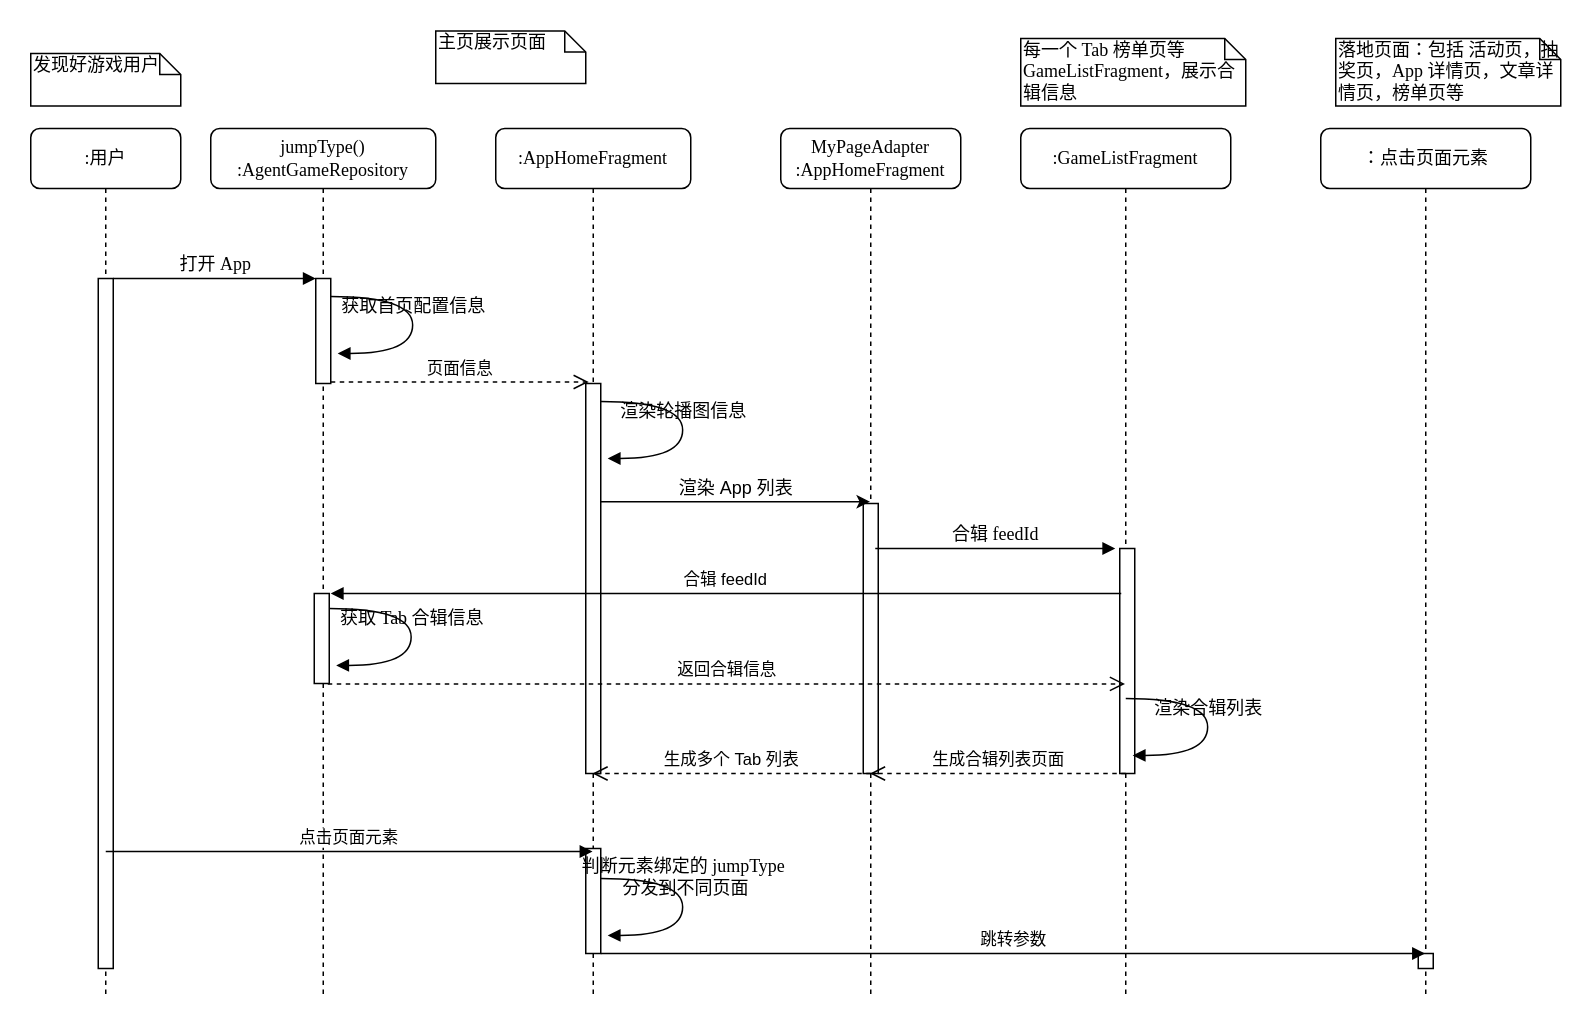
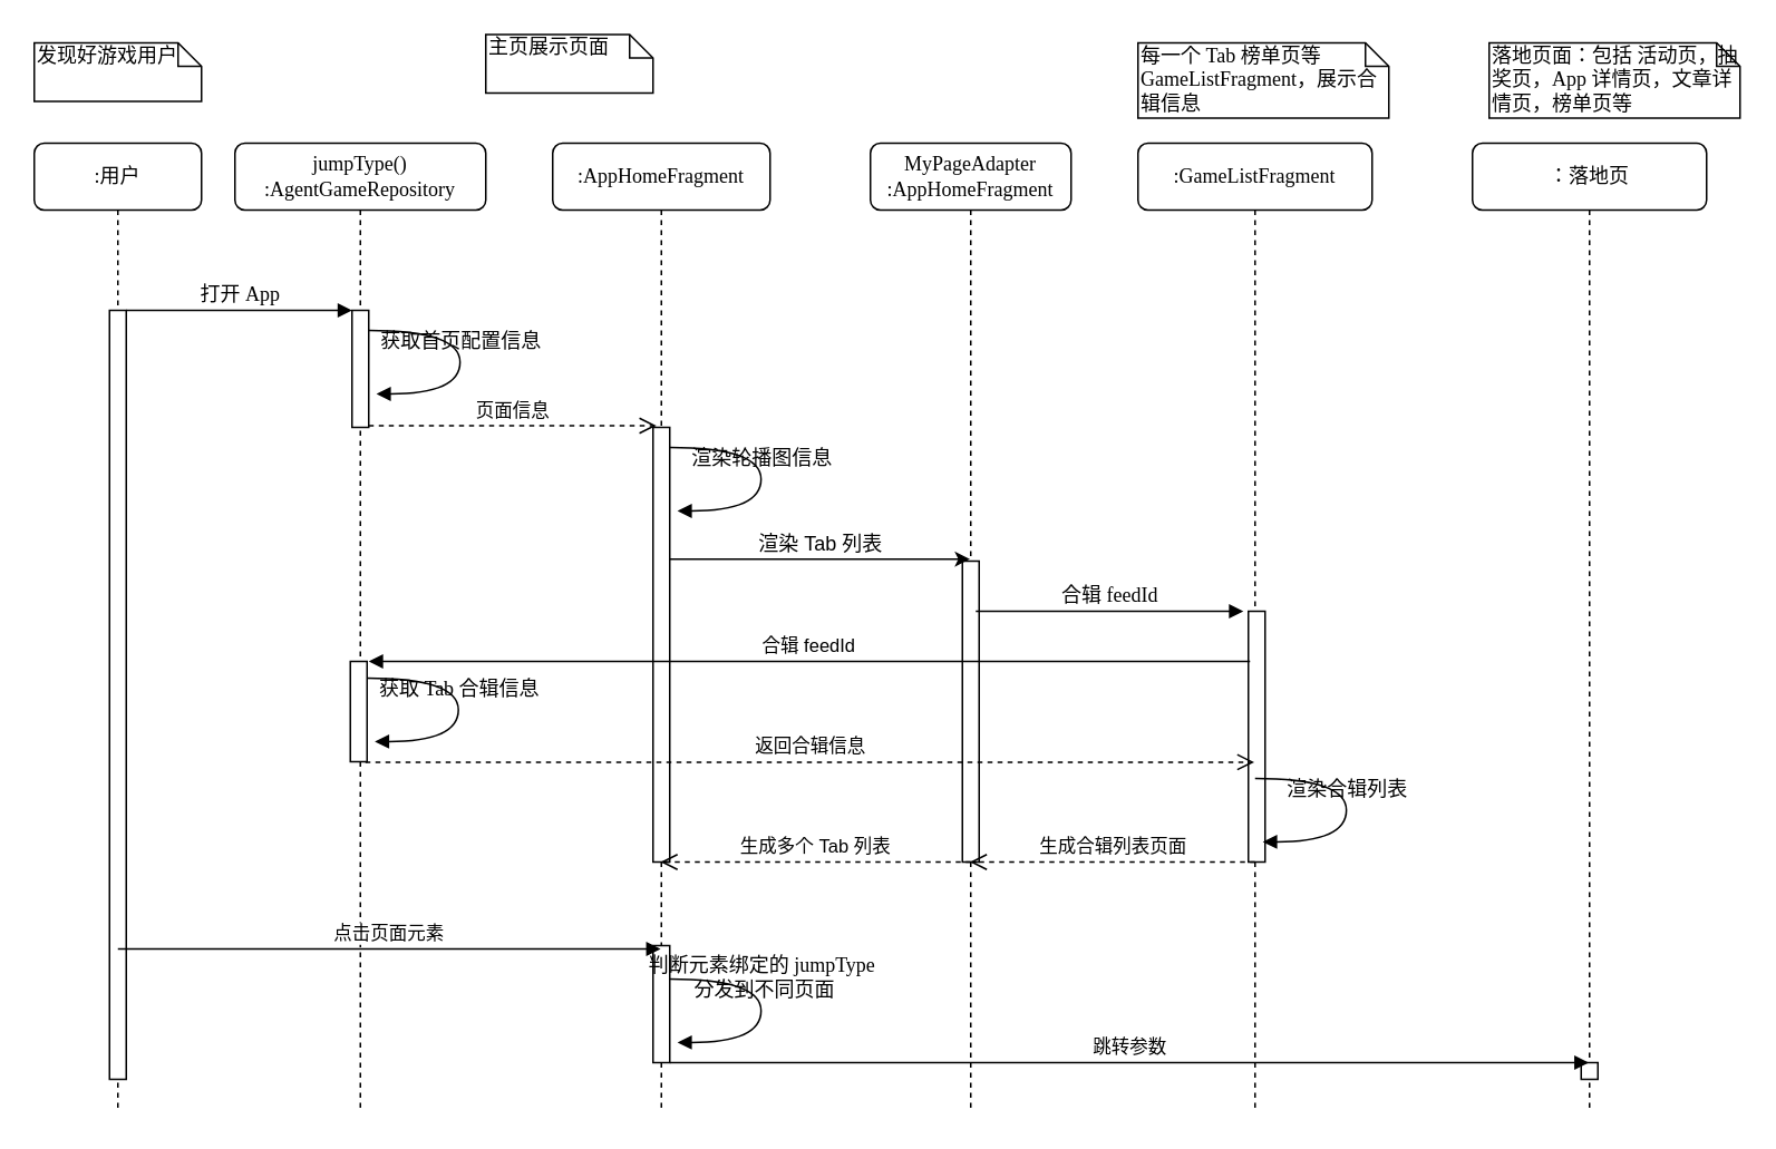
  <mxCell id="0" />
  <mxCell id="1" parent="0" />
  <mxCell id="2" value="jumpType()&lt;br&gt;:AgentGameRepository" style="shape=umlLifeline;perimeter=lifelinePerimeter;whiteSpace=wrap;html=1;container=1;collapsible=0;recursiveResize=0;outlineConnect=0;rounded=1;shadow=0;comic=0;labelBackgroundColor=none;strokeWidth=1;fontFamily=Verdana;fontSize=12;align=center;" parent="1" vertex="1"><mxGeometry x="140" y="85" width="150" height="580" as="geometry" /></mxCell>
  <mxCell id="3" value="" style="html=1;points=[];perimeter=orthogonalPerimeter;rounded=0;shadow=0;comic=0;labelBackgroundColor=none;strokeWidth=1;fontFamily=Verdana;fontSize=12;align=center;" parent="2" vertex="1"><mxGeometry x="70" y="100" width="10" height="70" as="geometry" /></mxCell>
  <mxCell id="4" value=":GameListFragment" style="shape=umlLifeline;perimeter=lifelinePerimeter;whiteSpace=wrap;html=1;container=1;collapsible=0;recursiveResize=0;outlineConnect=0;rounded=1;shadow=0;comic=0;labelBackgroundColor=none;strokeWidth=1;fontFamily=Verdana;fontSize=12;align=center;" parent="1" vertex="1"><mxGeometry x="680" y="85" width="140" height="580" as="geometry" /></mxCell>
  <mxCell id="5" value="" style="html=1;points=[];perimeter=orthogonalPerimeter;rounded=0;shadow=0;comic=0;labelBackgroundColor=none;strokeWidth=1;fontFamily=Verdana;fontSize=12;align=center;" vertex="1" parent="4"><mxGeometry x="66" y="280" width="10" height="150" as="geometry" /></mxCell>
  <mxCell id="6" value=":用户" style="shape=umlLifeline;perimeter=lifelinePerimeter;whiteSpace=wrap;html=1;container=1;collapsible=0;recursiveResize=0;outlineConnect=0;rounded=1;shadow=0;comic=0;labelBackgroundColor=none;strokeWidth=1;fontFamily=Verdana;fontSize=12;align=center;" parent="1" vertex="1"><mxGeometry x="20" y="85" width="100" height="580" as="geometry" /></mxCell>
  <mxCell id="7" value="" style="html=1;points=[];perimeter=orthogonalPerimeter;rounded=0;shadow=0;comic=0;labelBackgroundColor=none;strokeWidth=1;fontFamily=Verdana;fontSize=12;align=center;" parent="6" vertex="1"><mxGeometry x="45" y="100" width="10" height="460" as="geometry" /></mxCell>
  <mxCell id="8" value="打开 App" style="html=1;verticalAlign=bottom;endArrow=block;entryX=0;entryY=0;labelBackgroundColor=none;fontFamily=Verdana;fontSize=12;edgeStyle=elbowEdgeStyle;elbow=vertical;" parent="1" source="7" target="3" edge="1"><mxGeometry relative="1" as="geometry"><mxPoint x="140" y="195" as="sourcePoint" /><Array as="points"><mxPoint x="110" y="185" /><mxPoint x="100" y="195" /></Array></mxGeometry></mxCell>
- <mxCell id="9" value="发现好游戏用户" style="shape=note;whiteSpace=wrap;html=1;size=14;verticalAlign=top;align=left;spacingTop=-6;rounded=0;shadow=0;comic=0;labelBackgroundColor=none;strokeWidth=1;fontFamily=Verdana;fontSize=12" parent="1" vertex="1"><mxGeometry x="20" y="35" width="100" height="35" as="geometry" /></mxCell>
+ <mxCell id="9" value="发现好游戏用户" style="shape=note;whiteSpace=wrap;html=1;size=14;verticalAlign=top;align=left;spacingTop=-6;rounded=0;shadow=0;comic=0;labelBackgroundColor=none;strokeWidth=1;fontFamily=Verdana;fontSize=12" parent="1" vertex="1"><mxGeometry x="20" y="25" width="100" height="35" as="geometry" /></mxCell>
  <mxCell id="10" value="每一个 Tab 榜单页等 GameListFragment，展示合辑信息" style="shape=note;whiteSpace=wrap;html=1;size=14;verticalAlign=top;align=left;spacingTop=-6;rounded=0;shadow=0;comic=0;labelBackgroundColor=none;strokeWidth=1;fontFamily=Verdana;fontSize=12" parent="1" vertex="1"><mxGeometry x="680" y="25" width="150" height="45" as="geometry" /></mxCell>
  <mxCell id="11" value="获取首页配置信息&lt;br&gt;" style="html=1;verticalAlign=bottom;endArrow=block;labelBackgroundColor=none;fontFamily=Verdana;fontSize=12;elbow=vertical;edgeStyle=orthogonalEdgeStyle;curved=1;entryX=1;entryY=0.286;entryPerimeter=0;exitX=1.038;exitY=0.345;exitPerimeter=0;" edge="1" parent="1"><mxGeometry relative="1" as="geometry"><mxPoint x="220" y="197.08" as="sourcePoint" /><mxPoint x="224.62" y="235" as="targetPoint" /><Array as="points"><mxPoint x="274.62" y="196.98" /><mxPoint x="274.62" y="234.98" /></Array></mxGeometry></mxCell>
  <mxCell id="12" value=":AppHomeFragment" style="shape=umlLifeline;perimeter=lifelinePerimeter;whiteSpace=wrap;html=1;container=1;collapsible=0;recursiveResize=0;outlineConnect=0;rounded=1;shadow=0;comic=0;labelBackgroundColor=none;strokeWidth=1;fontFamily=Verdana;fontSize=12;align=center;" vertex="1" parent="1"><mxGeometry x="330" y="85" width="130" height="580" as="geometry" /></mxCell>
  <mxCell id="13" value="" style="html=1;points=[];perimeter=orthogonalPerimeter;rounded=0;shadow=0;comic=0;labelBackgroundColor=none;strokeWidth=1;fontFamily=Verdana;fontSize=12;align=center;" vertex="1" parent="12"><mxGeometry x="60" y="170" width="10" height="260" as="geometry" /></mxCell>
  <mxCell id="14" value="" style="html=1;points=[];perimeter=orthogonalPerimeter;" vertex="1" parent="12"><mxGeometry x="60" y="480" width="10" height="70" as="geometry" /></mxCell>
  <mxCell id="15" value="主页展示页面" style="shape=note;whiteSpace=wrap;html=1;size=14;verticalAlign=top;align=left;spacingTop=-6;rounded=0;shadow=0;comic=0;labelBackgroundColor=none;strokeWidth=1;fontFamily=Verdana;fontSize=12" vertex="1" parent="1"><mxGeometry x="290" y="20" width="100" height="35" as="geometry" /></mxCell>
  <mxCell id="16" value="渲染轮播图信息" style="html=1;verticalAlign=bottom;endArrow=block;labelBackgroundColor=none;fontFamily=Verdana;fontSize=12;elbow=vertical;edgeStyle=orthogonalEdgeStyle;curved=1;entryX=1;entryY=0.286;entryPerimeter=0;exitX=1.038;exitY=0.345;exitPerimeter=0;" edge="1" parent="1"><mxGeometry relative="1" as="geometry"><mxPoint x="400" y="267.08" as="sourcePoint" /><mxPoint x="404.62" y="305" as="targetPoint" /><Array as="points"><mxPoint x="454.62" y="266.98" /><mxPoint x="454.62" y="304.98" /></Array></mxGeometry></mxCell>
  <mxCell id="17" value="MyPageAdapter&lt;br&gt;:AppHomeFragment" style="shape=umlLifeline;perimeter=lifelinePerimeter;whiteSpace=wrap;html=1;container=1;collapsible=0;recursiveResize=0;outlineConnect=0;rounded=1;shadow=0;comic=0;labelBackgroundColor=none;strokeWidth=1;fontFamily=Verdana;fontSize=12;align=center;" vertex="1" parent="1"><mxGeometry x="520" y="85" width="120" height="580" as="geometry" /></mxCell>
  <mxCell id="18" value="" style="html=1;points=[];perimeter=orthogonalPerimeter;rounded=0;shadow=0;comic=0;labelBackgroundColor=none;strokeWidth=1;fontFamily=Verdana;fontSize=12;align=center;" vertex="1" parent="17"><mxGeometry x="55" y="250" width="10" height="180" as="geometry" /></mxCell>
  <mxCell id="19" value="" style="endArrow=classic;html=1;exitX=1;exitY=0.395;exitDx=0;exitDy=0;exitPerimeter=0;" edge="1" parent="1"><mxGeometry width="50" height="50" relative="1" as="geometry"><mxPoint x="400" y="333.8" as="sourcePoint" /><mxPoint x="579.5" y="333.8" as="targetPoint" /></mxGeometry></mxCell>
- <mxCell id="20" value="渲染 App 列表" style="text;html=1;align=center;verticalAlign=middle;resizable=0;points=[];autosize=1;" vertex="1" parent="1"><mxGeometry x="445" y="315" width="90" height="20" as="geometry" /></mxCell>
+ <mxCell id="20" value="渲染 Tab 列表" style="text;html=1;align=center;verticalAlign=middle;resizable=0;points=[];autosize=1;" vertex="1" parent="1"><mxGeometry x="445" y="315" width="90" height="20" as="geometry" /></mxCell>
  <mxCell id="21" value="合辑 feedId" style="html=1;verticalAlign=bottom;endArrow=block;labelBackgroundColor=none;fontFamily=Verdana;fontSize=12;edgeStyle=elbowEdgeStyle;elbow=vertical;" edge="1" parent="1"><mxGeometry relative="1" as="geometry"><mxPoint x="583" y="365" as="sourcePoint" /><Array as="points" /><mxPoint x="743" y="365" as="targetPoint" /></mxGeometry></mxCell>
  <mxCell id="22" value="页面信息" style="html=1;verticalAlign=bottom;endArrow=open;dashed=1;endSize=8;entryX=0.2;entryY=-0.015;entryDx=0;entryDy=0;entryPerimeter=0;" edge="1" parent="1"><mxGeometry relative="1" as="geometry"><mxPoint x="220" y="254" as="sourcePoint" /><mxPoint x="392" y="254" as="targetPoint" /></mxGeometry></mxCell>
  <mxCell id="23" value="合辑 feedId" style="html=1;verticalAlign=bottom;endArrow=block;exitX=0.1;exitY=0.2;exitDx=0;exitDy=0;exitPerimeter=0;" edge="1" parent="1" source="5"><mxGeometry width="80" relative="1" as="geometry"><mxPoint x="270" y="535" as="sourcePoint" /><mxPoint x="220" y="395" as="targetPoint" /></mxGeometry></mxCell>
  <mxCell id="24" value="" style="html=1;points=[];perimeter=orthogonalPerimeter;" vertex="1" parent="1"><mxGeometry x="209" y="395" width="10" height="60" as="geometry" /></mxCell>
  <mxCell id="25" value="获取 Tab 合辑信息&lt;br&gt;" style="html=1;verticalAlign=bottom;endArrow=block;labelBackgroundColor=none;fontFamily=Verdana;fontSize=12;elbow=vertical;edgeStyle=orthogonalEdgeStyle;curved=1;entryX=1;entryY=0.286;entryPerimeter=0;exitX=1.038;exitY=0.345;exitPerimeter=0;" edge="1" parent="1"><mxGeometry relative="1" as="geometry"><mxPoint x="219" y="405" as="sourcePoint" /><mxPoint x="223.62" y="442.92" as="targetPoint" /><Array as="points"><mxPoint x="273.62" y="404.9" /><mxPoint x="273.62" y="442.9" /></Array></mxGeometry></mxCell>
  <mxCell id="26" value="返回合辑信息" style="html=1;verticalAlign=bottom;endArrow=open;dashed=1;endSize=8;exitX=0.9;exitY=0.738;exitDx=0;exitDy=0;exitPerimeter=0;" edge="1" parent="1"><mxGeometry relative="1" as="geometry"><mxPoint x="218" y="455.28" as="sourcePoint" /><mxPoint x="749.5" y="455.28" as="targetPoint" /></mxGeometry></mxCell>
  <mxCell id="27" value="渲染合辑列表" style="html=1;verticalAlign=bottom;endArrow=block;labelBackgroundColor=none;fontFamily=Verdana;fontSize=12;elbow=vertical;edgeStyle=orthogonalEdgeStyle;curved=1;entryX=1;entryY=0.286;entryPerimeter=0;exitX=1.038;exitY=0.345;exitPerimeter=0;" edge="1" parent="1"><mxGeometry relative="1" as="geometry"><mxPoint x="750" y="465" as="sourcePoint" /><mxPoint x="754.62" y="502.92" as="targetPoint" /><Array as="points"><mxPoint x="804.62" y="464.9" /><mxPoint x="804.62" y="502.9" /></Array></mxGeometry></mxCell>
  <mxCell id="28" value="生成合辑列表页面" style="html=1;verticalAlign=bottom;endArrow=open;dashed=1;endSize=8;" edge="1" parent="1" target="17"><mxGeometry relative="1" as="geometry"><mxPoint x="750" y="515" as="sourcePoint" /><mxPoint x="670" y="515" as="targetPoint" /></mxGeometry></mxCell>
  <mxCell id="29" value="生成多个 Tab 列表" style="html=1;verticalAlign=bottom;endArrow=open;dashed=1;endSize=8;" edge="1" parent="1" target="12"><mxGeometry relative="1" as="geometry"><mxPoint x="580" y="515" as="sourcePoint" /><mxPoint x="500" y="515" as="targetPoint" /></mxGeometry></mxCell>
  <mxCell id="30" value="点击页面元素" style="html=1;verticalAlign=bottom;endArrow=block;" edge="1" parent="1"><mxGeometry width="80" relative="1" as="geometry"><mxPoint x="70" y="567" as="sourcePoint" /><mxPoint x="394.5" y="567" as="targetPoint" /></mxGeometry></mxCell>
- <mxCell id="31" value="：点击页面元素" style="shape=umlLifeline;perimeter=lifelinePerimeter;whiteSpace=wrap;html=1;container=1;collapsible=0;recursiveResize=0;outlineConnect=0;rounded=1;shadow=0;comic=0;labelBackgroundColor=none;strokeWidth=1;fontFamily=Verdana;fontSize=12;align=center;" vertex="1" parent="1"><mxGeometry x="880" y="85" width="140" height="580" as="geometry" /></mxCell>
+ <mxCell id="31" value="：落地页" style="shape=umlLifeline;perimeter=lifelinePerimeter;whiteSpace=wrap;html=1;container=1;collapsible=0;recursiveResize=0;outlineConnect=0;rounded=1;shadow=0;comic=0;labelBackgroundColor=none;strokeWidth=1;fontFamily=Verdana;fontSize=12;align=center;" vertex="1" parent="1"><mxGeometry x="880" y="85" width="140" height="580" as="geometry" /></mxCell>
  <mxCell id="32" value="落地页面：包括 活动页，抽奖页，App 详情页，文章详情页，榜单页等" style="shape=note;whiteSpace=wrap;html=1;size=14;verticalAlign=top;align=left;spacingTop=-6;rounded=0;shadow=0;comic=0;labelBackgroundColor=none;strokeWidth=1;fontFamily=Verdana;fontSize=12" vertex="1" parent="1"><mxGeometry x="890" y="25" width="150" height="45" as="geometry" /></mxCell>
  <mxCell id="33" value="判断元素绑定的 jumpType&lt;br&gt;&amp;nbsp;分发到不同页面" style="html=1;verticalAlign=bottom;endArrow=block;labelBackgroundColor=none;fontFamily=Verdana;fontSize=12;elbow=vertical;edgeStyle=orthogonalEdgeStyle;curved=1;entryX=1;entryY=0.286;entryPerimeter=0;exitX=1.038;exitY=0.345;exitPerimeter=0;" edge="1" parent="1"><mxGeometry relative="1" as="geometry"><mxPoint x="400" y="585" as="sourcePoint" /><mxPoint x="404.62" y="622.92" as="targetPoint" /><Array as="points"><mxPoint x="454.62" y="584.9" /><mxPoint x="454.62" y="622.9" /></Array></mxGeometry></mxCell>
  <mxCell id="34" value="" style="html=1;points=[];perimeter=orthogonalPerimeter;rounded=0;shadow=0;comic=0;labelBackgroundColor=none;strokeWidth=1;fontFamily=Verdana;fontSize=12;align=center;" vertex="1" parent="1"><mxGeometry x="945" y="635" width="10" height="10" as="geometry" /></mxCell>
  <mxCell id="35" value="跳转参数" style="html=1;verticalAlign=bottom;endArrow=block;" edge="1" parent="1" target="31"><mxGeometry width="80" relative="1" as="geometry"><mxPoint x="400" y="635" as="sourcePoint" /><mxPoint x="480" y="635" as="targetPoint" /></mxGeometry></mxCell>
